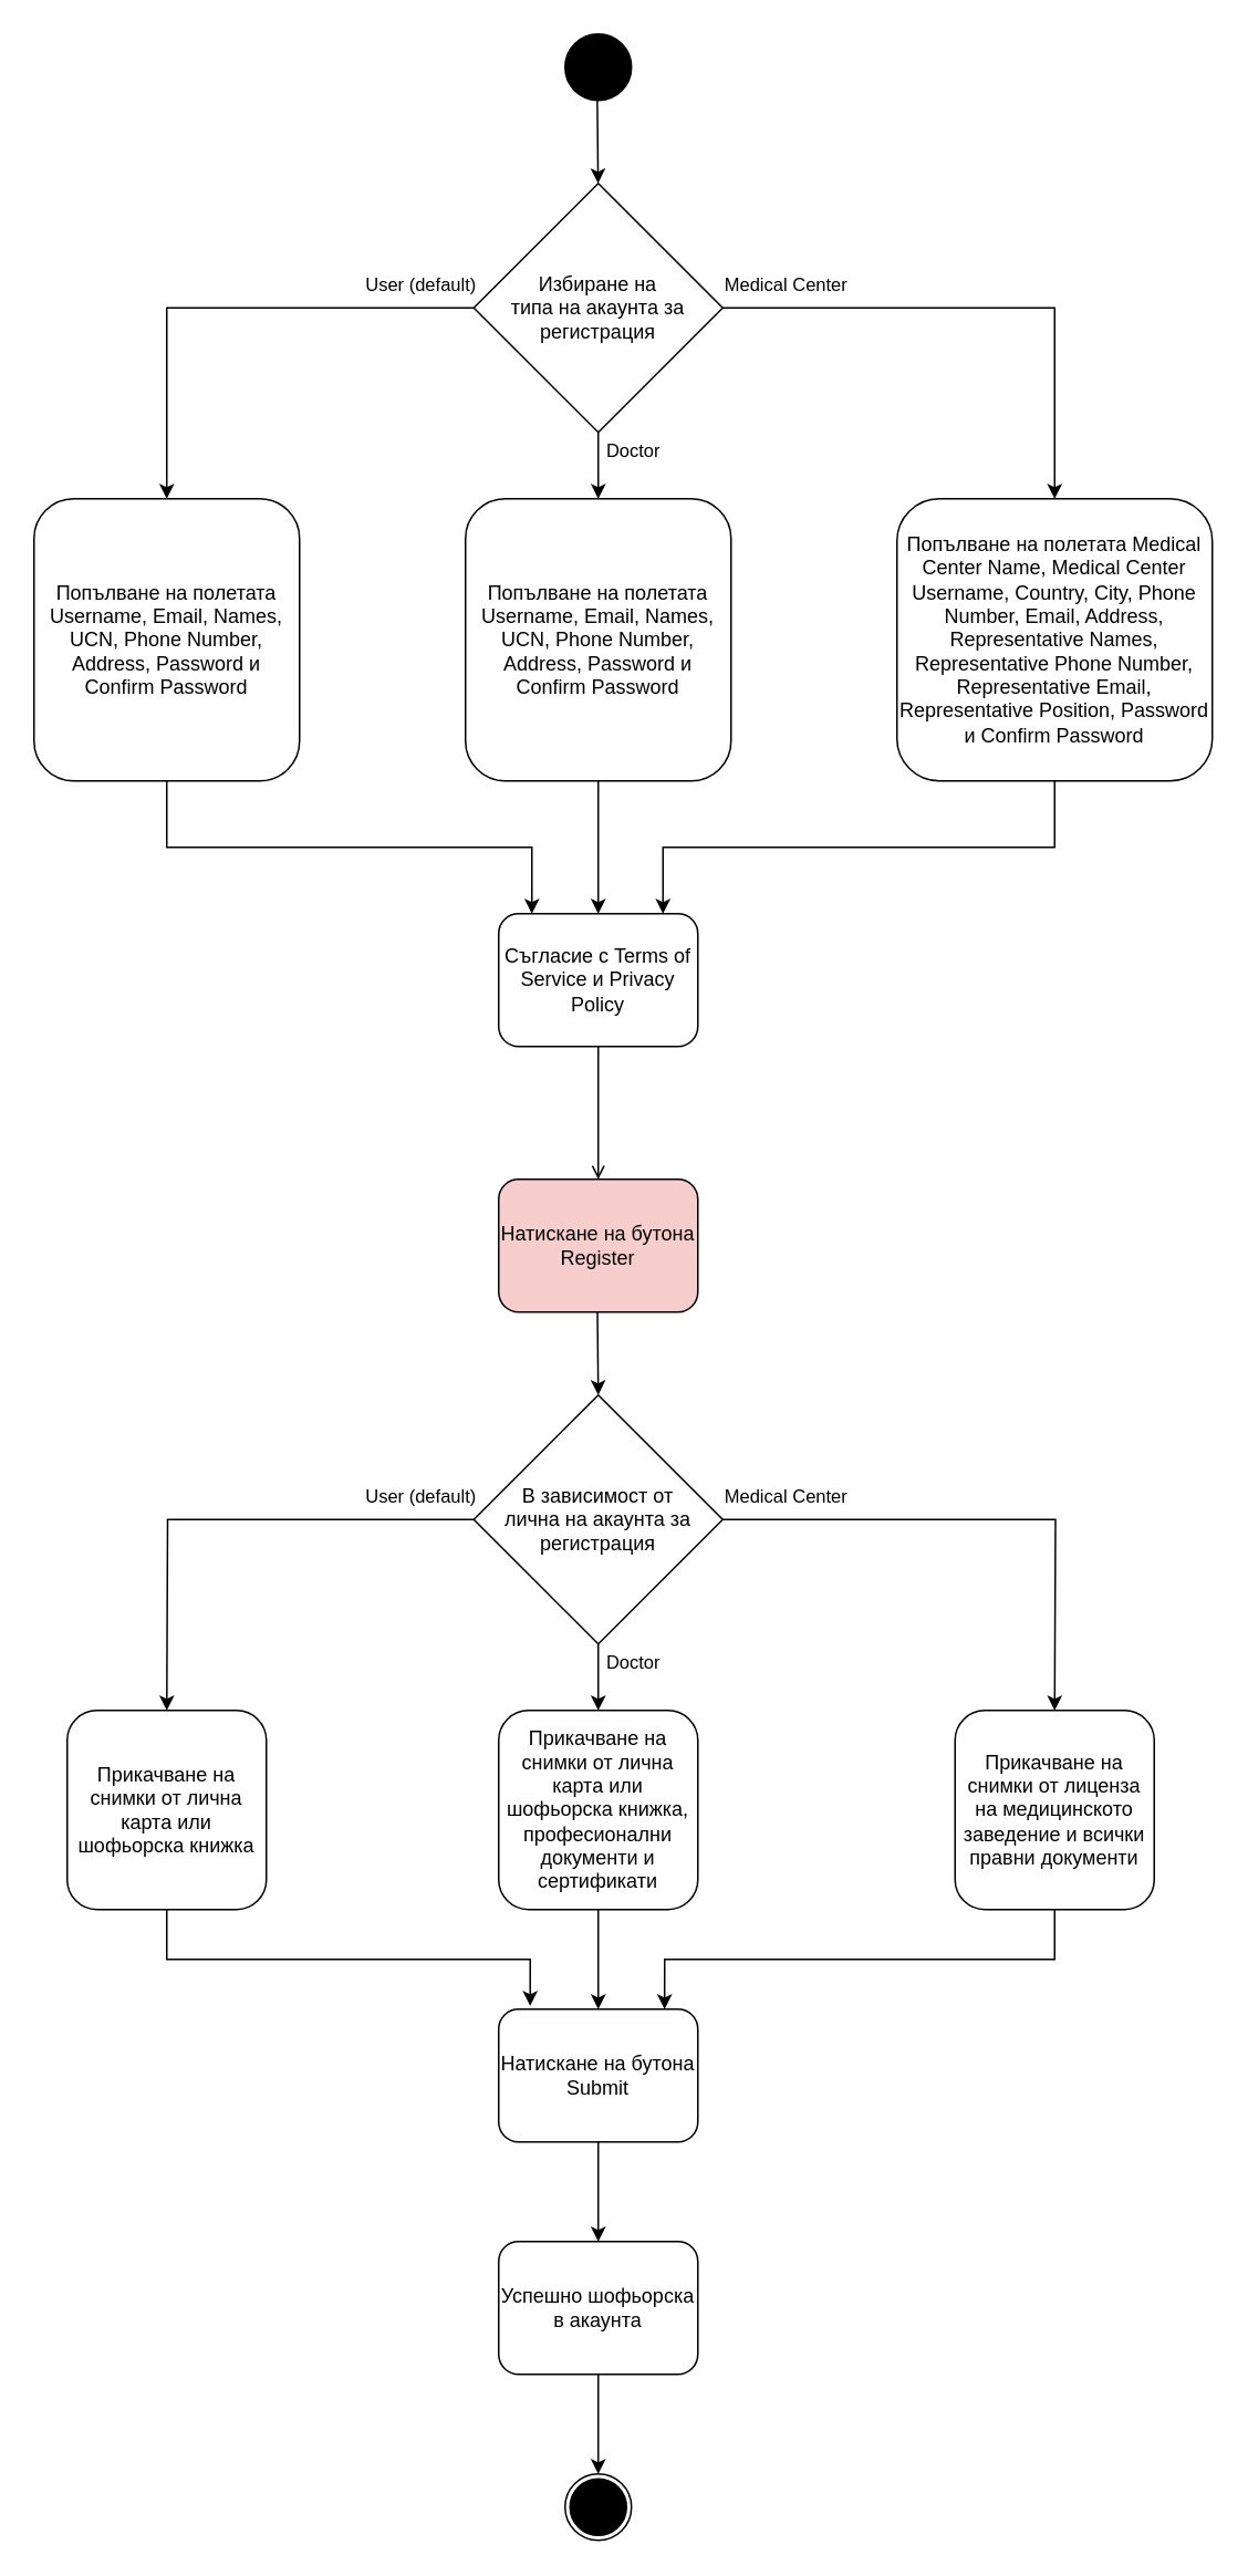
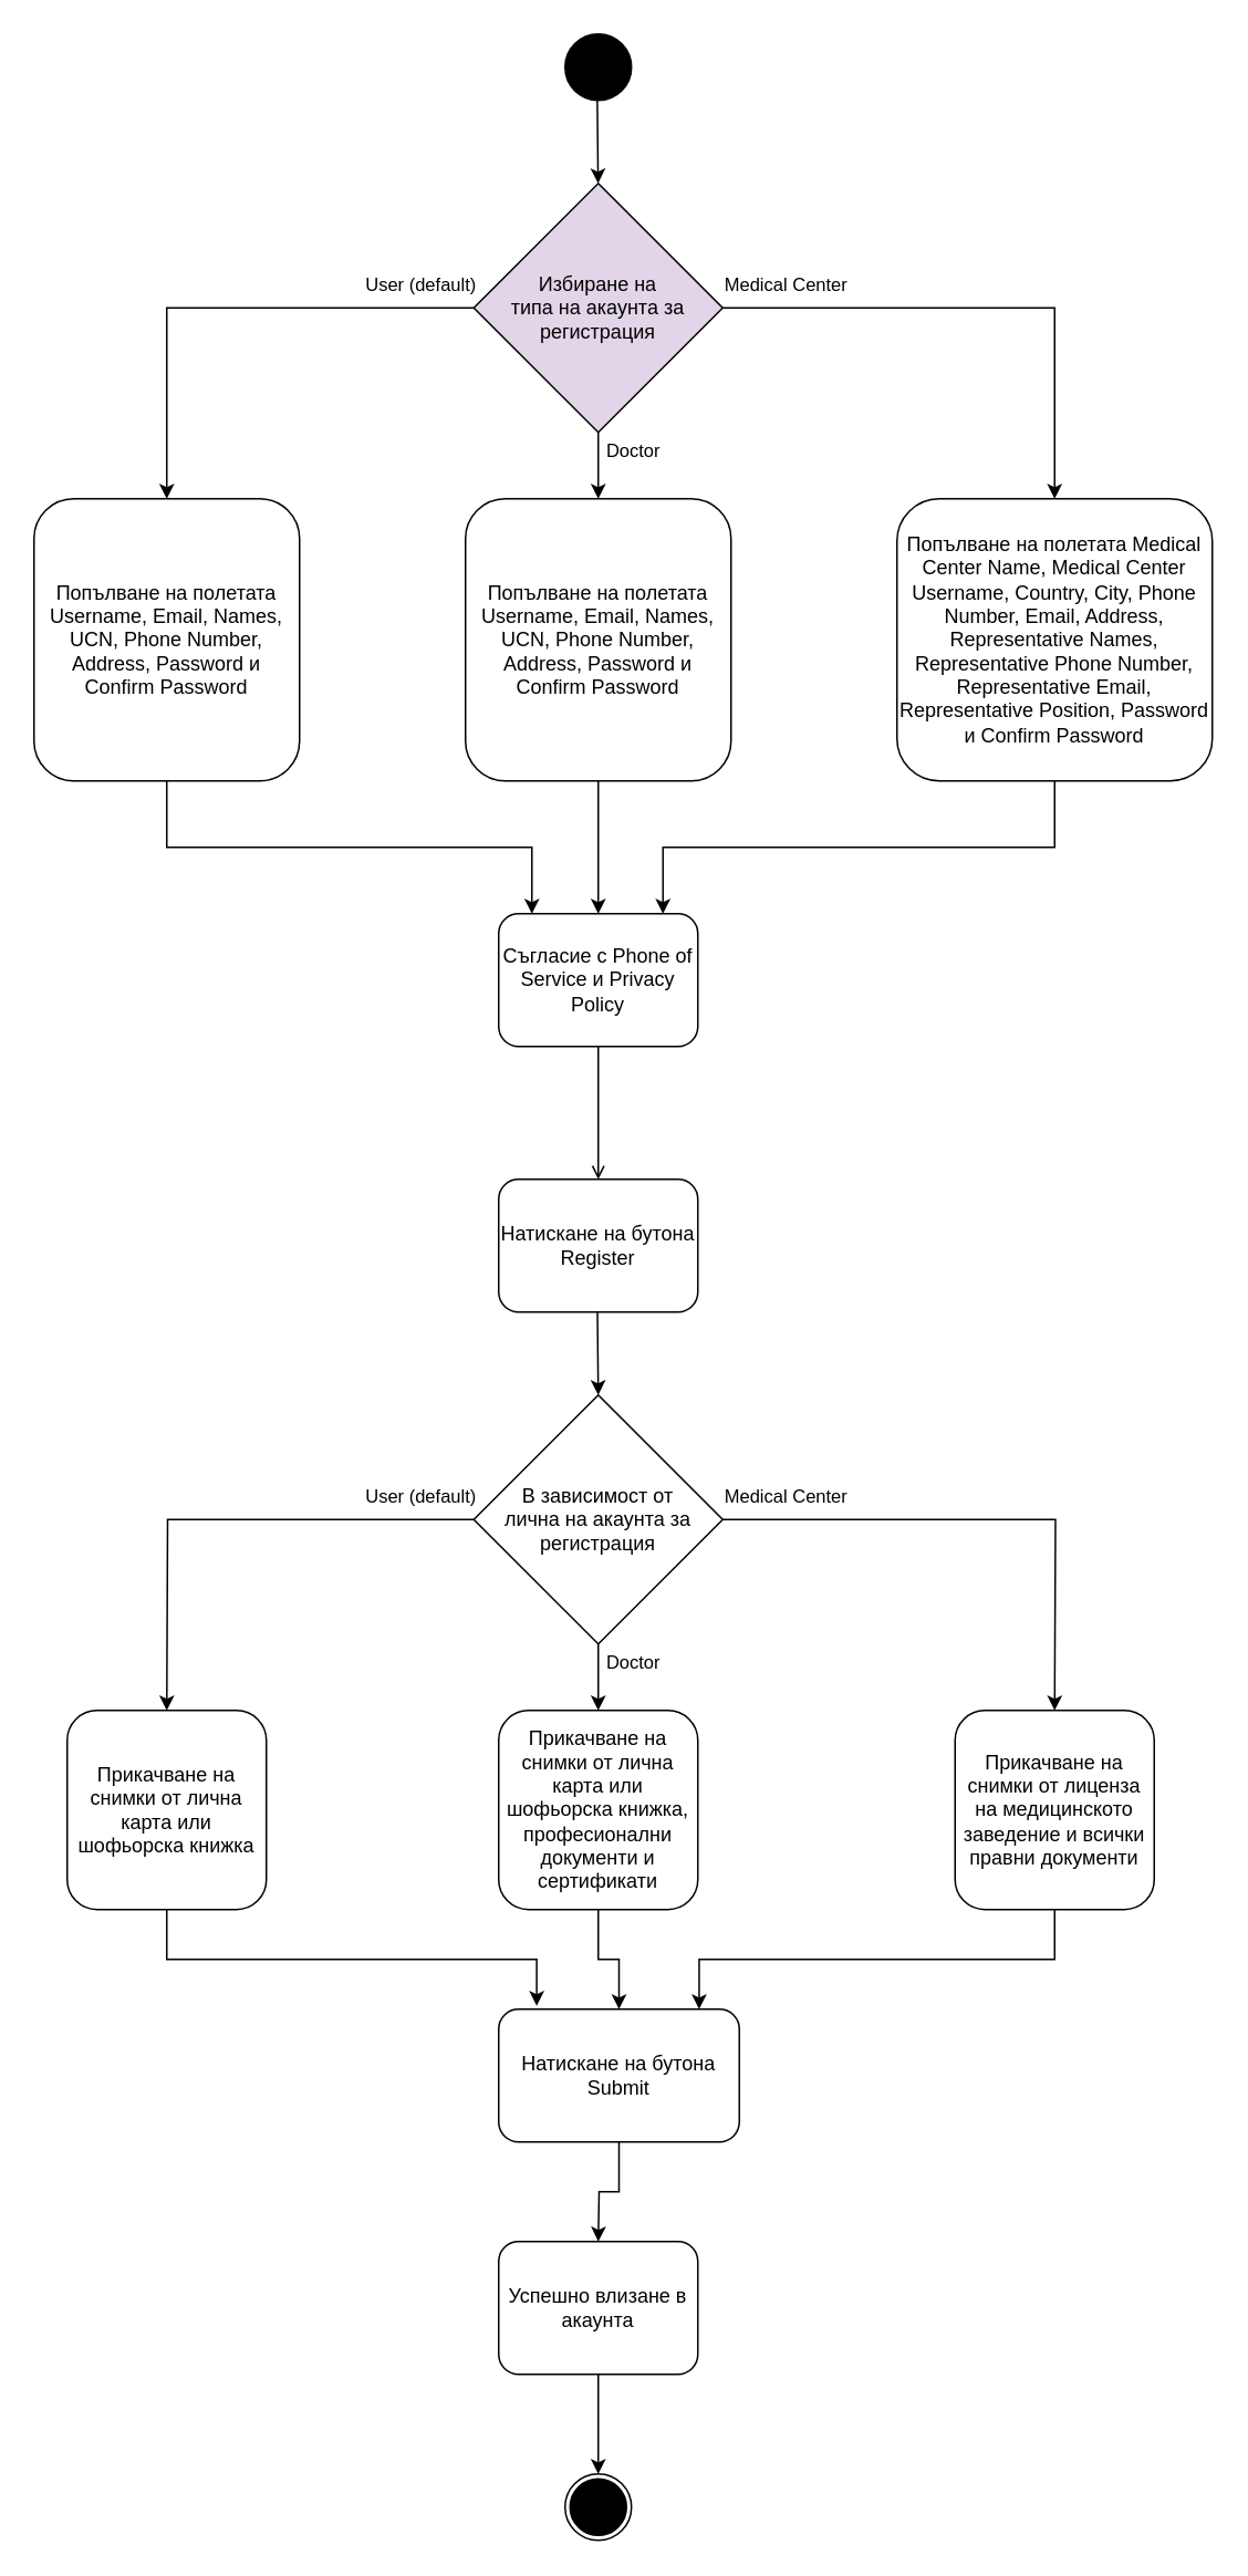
  <mxCell id="0" />
  <mxCell id="1" parent="0" />
  <mxCell id="2" value="" style="ellipse;whiteSpace=wrap;html=1;aspect=fixed;fillColor=#000000;" parent="1" vertex="1"><mxGeometry x="340" y="20" width="40" height="40" as="geometry" /></mxCell>
  <mxCell id="3" value="" style="ellipse;whiteSpace=wrap;html=1;aspect=fixed;fillColor=#FFFFFF;" parent="1" vertex="1"><mxGeometry x="340" y="1490" width="40" height="40" as="geometry" /></mxCell>
  <mxCell id="4" value="" style="ellipse;whiteSpace=wrap;html=1;aspect=fixed;fillColor=#000000;" parent="1" vertex="1"><mxGeometry x="343" y="1493" width="34" height="34" as="geometry" /></mxCell>
  <mxCell id="5" value="" style="edgeStyle=orthogonalEdgeStyle;rounded=0;orthogonalLoop=1;jettySize=auto;html=1;" parent="1" source="9" target="14" edge="1"><mxGeometry relative="1" as="geometry" /></mxCell>
  <mxCell id="6" value="" style="edgeStyle=orthogonalEdgeStyle;rounded=0;orthogonalLoop=1;jettySize=auto;html=1;entryX=0.5;entryY=0;entryDx=0;entryDy=0;" parent="1" source="9" target="17" edge="1"><mxGeometry relative="1" as="geometry"><mxPoint x="170" y="185" as="targetPoint" /></mxGeometry></mxCell>
  <mxCell id="7" value="User (default)" style="edgeLabel;html=1;align=center;verticalAlign=middle;resizable=0;points=[];" parent="6" vertex="1" connectable="0"><mxGeometry x="-0.867" y="2" relative="1" as="geometry"><mxPoint x="-13" y="-17" as="offset" /></mxGeometry></mxCell>
  <mxCell id="8" value="" style="edgeStyle=orthogonalEdgeStyle;rounded=0;orthogonalLoop=1;jettySize=auto;html=1;entryX=0.5;entryY=0;entryDx=0;entryDy=0;" parent="1" source="9" target="19" edge="1"><mxGeometry relative="1" as="geometry"><mxPoint x="530" y="185" as="targetPoint" /></mxGeometry></mxCell>
- <mxCell id="9" value="Избиране на&lt;br&gt;типа на акаунта за регистрация" style="rhombus;whiteSpace=wrap;html=1;" parent="1" vertex="1"><mxGeometry x="285" y="110" width="150" height="150" as="geometry" /></mxCell>
+ <mxCell id="9" value="Избиране на&lt;br&gt;типа на акаунта за регистрация" style="rhombus;whiteSpace=wrap;html=1;fillColor=#e1d5e7;" parent="1" vertex="1"><mxGeometry x="285" y="110" width="150" height="150" as="geometry" /></mxCell>
  <mxCell id="10" value="" style="edgeStyle=orthogonalEdgeStyle;rounded=0;orthogonalLoop=1;jettySize=auto;html=1;" parent="1" source="11" edge="1"><mxGeometry relative="1" as="geometry"><mxPoint x="360" y="1490" as="targetPoint" /></mxGeometry></mxCell>
- <mxCell id="11" value="Успешно шофьорска в акаунта" style="rounded=1;whiteSpace=wrap;html=1;" parent="1" vertex="1"><mxGeometry x="300" y="1350" width="120" height="80" as="geometry" /></mxCell>
+ <mxCell id="11" value="Успешно влизане в акаунта" style="rounded=1;whiteSpace=wrap;html=1;" parent="1" vertex="1"><mxGeometry x="300" y="1350" width="120" height="80" as="geometry" /></mxCell>
  <mxCell id="12" value="" style="endArrow=classic;html=1;rounded=0;exitX=0.5;exitY=1;exitDx=0;exitDy=0;" parent="1" edge="1"><mxGeometry x="1" y="292" width="50" height="50" relative="1" as="geometry"><mxPoint x="359.41" y="60" as="sourcePoint" /><mxPoint x="359.91" y="110" as="targetPoint" /><mxPoint x="-112" y="230" as="offset" /></mxGeometry></mxCell>
  <mxCell id="13" value="" style="edgeStyle=orthogonalEdgeStyle;rounded=0;orthogonalLoop=1;jettySize=auto;html=1;" parent="1" source="14" target="15" edge="1"><mxGeometry relative="1" as="geometry" /></mxCell>
  <mxCell id="14" value="Попълване на полетата Username, Email, Names, UCN, Phone Number, Address, Password и Confirm Password" style="rounded=1;whiteSpace=wrap;html=1;" parent="1" vertex="1"><mxGeometry x="280" y="300" width="160" height="170" as="geometry" /></mxCell>
- <mxCell id="15" value="Съгласие с Terms of Service и Privacy Policy" style="rounded=1;whiteSpace=wrap;html=1;" parent="1" vertex="1"><mxGeometry x="300" y="550" width="120" height="80" as="geometry" /></mxCell>
+ <mxCell id="15" value="Съгласие с Phone of Service и Privacy Policy" style="rounded=1;whiteSpace=wrap;html=1;" parent="1" vertex="1"><mxGeometry x="300" y="550" width="120" height="80" as="geometry" /></mxCell>
  <mxCell id="16" value="" style="edgeStyle=orthogonalEdgeStyle;rounded=0;orthogonalLoop=1;jettySize=auto;html=1;" parent="1" source="17" edge="1"><mxGeometry relative="1" as="geometry"><mxPoint x="320" y="550" as="targetPoint" /><Array as="points"><mxPoint x="100" y="510" /><mxPoint x="320" y="510" /><mxPoint x="320" y="550" /></Array></mxGeometry></mxCell>
  <mxCell id="17" value="Попълване на полетата Username, Email, Names, UCN, Phone Number, Address, Password и Confirm Password" style="rounded=1;whiteSpace=wrap;html=1;" parent="1" vertex="1"><mxGeometry x="20" y="300" width="160" height="170" as="geometry" /></mxCell>
  <mxCell id="18" value="Doctor" style="edgeLabel;html=1;align=center;verticalAlign=middle;resizable=0;points=[];" parent="1" vertex="1" connectable="0"><mxGeometry x="380" y="270" as="geometry" /></mxCell>
  <mxCell id="19" value="Попълване на полетата Medical Center Name, Medical Center Username, Country, City, Phone Number, Email, Address, Representative Names, Representative&amp;nbsp;Phone Number, Representative&amp;nbsp;Email, Representative&amp;nbsp;Position, Password и Confirm Password" style="rounded=1;whiteSpace=wrap;html=1;" parent="1" vertex="1"><mxGeometry x="540" y="300" width="190" height="170" as="geometry" /></mxCell>
  <mxCell id="20" value="Medical Center" style="edgeLabel;html=1;align=center;verticalAlign=middle;resizable=0;points=[];" parent="1" vertex="1" connectable="0"><mxGeometry x="478" y="175" as="geometry"><mxPoint x="-6" y="-5" as="offset" /></mxGeometry></mxCell>
  <mxCell id="21" style="edgeStyle=orthogonalEdgeStyle;rounded=0;orthogonalLoop=1;jettySize=auto;html=1;exitX=0.5;exitY=1;exitDx=0;exitDy=0;entryX=0.825;entryY=0;entryDx=0;entryDy=0;entryPerimeter=0;" edge="1" parent="1" source="19" target="15"><mxGeometry relative="1" as="geometry"><Array as="points"><mxPoint x="635" y="510" /><mxPoint x="399" y="510" /></Array></mxGeometry></mxCell>
  <mxCell id="22" value="" style="edgeStyle=orthogonalEdgeStyle;rounded=0;orthogonalLoop=1;jettySize=auto;html=1;exitX=0.5;exitY=1;exitDx=0;exitDy=0;endArrow=open;" parent="1" source="15" target="23" edge="1"><mxGeometry relative="1" as="geometry"><mxPoint x="360" y="650" as="sourcePoint" /></mxGeometry></mxCell>
- <mxCell id="23" value="Натискане на бутона Register" style="rounded=1;whiteSpace=wrap;html=1;fillColor=#f8cecc;" parent="1" vertex="1"><mxGeometry x="300" y="710" width="120" height="80" as="geometry" /></mxCell>
+ <mxCell id="23" value="Натискане на бутона Register" style="rounded=1;whiteSpace=wrap;html=1;" parent="1" vertex="1"><mxGeometry x="300" y="710" width="120" height="80" as="geometry" /></mxCell>
  <mxCell id="24" value="Прикачване на снимки от лична карта или шофьорска книжка" style="rounded=1;whiteSpace=wrap;html=1;" parent="1" vertex="1"><mxGeometry x="40" y="1030" width="120" height="120" as="geometry" /></mxCell>
  <mxCell id="25" value="" style="edgeStyle=orthogonalEdgeStyle;rounded=0;orthogonalLoop=1;jettySize=auto;html=1;" parent="1" source="26" target="29" edge="1"><mxGeometry relative="1" as="geometry" /></mxCell>
  <mxCell id="26" value="Прикачване на снимки от лична карта или шофьорска книжка, професионални документи и сертификати" style="rounded=1;whiteSpace=wrap;html=1;" parent="1" vertex="1"><mxGeometry x="300" y="1030" width="120" height="120" as="geometry" /></mxCell>
  <mxCell id="27" value="Прикачване на снимки от лиценза на медицинското заведение и всички правни документи" style="rounded=1;whiteSpace=wrap;html=1;" parent="1" vertex="1"><mxGeometry x="575" y="1030" width="120" height="120" as="geometry" /></mxCell>
  <mxCell id="28" value="" style="edgeStyle=orthogonalEdgeStyle;rounded=0;orthogonalLoop=1;jettySize=auto;html=1;" parent="1" source="29" edge="1"><mxGeometry relative="1" as="geometry"><mxPoint x="360" y="1350" as="targetPoint" /></mxGeometry></mxCell>
- <mxCell id="29" value="Натискане на бутона Submit" style="rounded=1;whiteSpace=wrap;html=1;" parent="1" vertex="1"><mxGeometry x="300" y="1210" width="120" height="80" as="geometry" /></mxCell>
+ <mxCell id="29" value="Натискане на бутона Submit" style="rounded=1;whiteSpace=wrap;html=1;" parent="1" vertex="1"><mxGeometry x="300" y="1210" width="145" height="80" as="geometry" /></mxCell>
  <mxCell id="30" value="" style="endArrow=classic;html=1;rounded=0;exitX=0.5;exitY=1;exitDx=0;exitDy=0;entryX=0.5;entryY=0;entryDx=0;entryDy=0;" edge="1" parent="1" target="35"><mxGeometry x="1" y="292" width="50" height="50" relative="1" as="geometry"><mxPoint x="359.5" y="790" as="sourcePoint" /><mxPoint x="360" y="840" as="targetPoint" /><mxPoint x="-112" y="230" as="offset" /></mxGeometry></mxCell>
  <mxCell id="31" value="" style="edgeStyle=orthogonalEdgeStyle;rounded=0;orthogonalLoop=1;jettySize=auto;html=1;" edge="1" parent="1" source="35"><mxGeometry relative="1" as="geometry"><mxPoint x="360" y="1030" as="targetPoint" /></mxGeometry></mxCell>
  <mxCell id="32" value="" style="edgeStyle=orthogonalEdgeStyle;rounded=0;orthogonalLoop=1;jettySize=auto;html=1;entryX=0.5;entryY=0;entryDx=0;entryDy=0;" edge="1" parent="1" source="35"><mxGeometry relative="1" as="geometry"><mxPoint x="100" y="1030" as="targetPoint" /></mxGeometry></mxCell>
  <mxCell id="33" value="User (default)" style="edgeLabel;html=1;align=center;verticalAlign=middle;resizable=0;points=[];" vertex="1" connectable="0" parent="32"><mxGeometry x="-0.867" y="2" relative="1" as="geometry"><mxPoint x="-13" y="-17" as="offset" /></mxGeometry></mxCell>
  <mxCell id="34" value="" style="edgeStyle=orthogonalEdgeStyle;rounded=0;orthogonalLoop=1;jettySize=auto;html=1;entryX=0.5;entryY=0;entryDx=0;entryDy=0;" edge="1" parent="1" source="35"><mxGeometry relative="1" as="geometry"><mxPoint x="635" y="1030" as="targetPoint" /></mxGeometry></mxCell>
  <mxCell id="35" value="В зависимост от&lt;br&gt;лична на акаунта за регистрация" style="rhombus;whiteSpace=wrap;html=1;" vertex="1" parent="1"><mxGeometry x="285" y="840" width="150" height="150" as="geometry" /></mxCell>
  <mxCell id="36" value="Doctor" style="edgeLabel;html=1;align=center;verticalAlign=middle;resizable=0;points=[];" vertex="1" connectable="0" parent="1"><mxGeometry x="380" y="1000" as="geometry" /></mxCell>
  <mxCell id="37" value="Medical Center" style="edgeLabel;html=1;align=center;verticalAlign=middle;resizable=0;points=[];" vertex="1" connectable="0" parent="1"><mxGeometry x="478" y="905" as="geometry"><mxPoint x="-6" y="-5" as="offset" /></mxGeometry></mxCell>
  <mxCell id="38" value="" style="edgeStyle=orthogonalEdgeStyle;rounded=0;orthogonalLoop=1;jettySize=auto;html=1;entryX=0.833;entryY=0;entryDx=0;entryDy=0;entryPerimeter=0;exitX=0.5;exitY=1;exitDx=0;exitDy=0;" edge="1" parent="1" source="27" target="29"><mxGeometry relative="1" as="geometry"><mxPoint x="370" y="1160" as="sourcePoint" /><mxPoint x="370" y="1220" as="targetPoint" /></mxGeometry></mxCell>
  <mxCell id="39" value="" style="edgeStyle=orthogonalEdgeStyle;rounded=0;orthogonalLoop=1;jettySize=auto;html=1;entryX=0.158;entryY=-0.025;entryDx=0;entryDy=0;entryPerimeter=0;exitX=0.5;exitY=1;exitDx=0;exitDy=0;" edge="1" parent="1" source="24" target="29"><mxGeometry relative="1" as="geometry"><mxPoint x="645" y="1160" as="sourcePoint" /><mxPoint x="410" y="1220" as="targetPoint" /></mxGeometry></mxCell>
